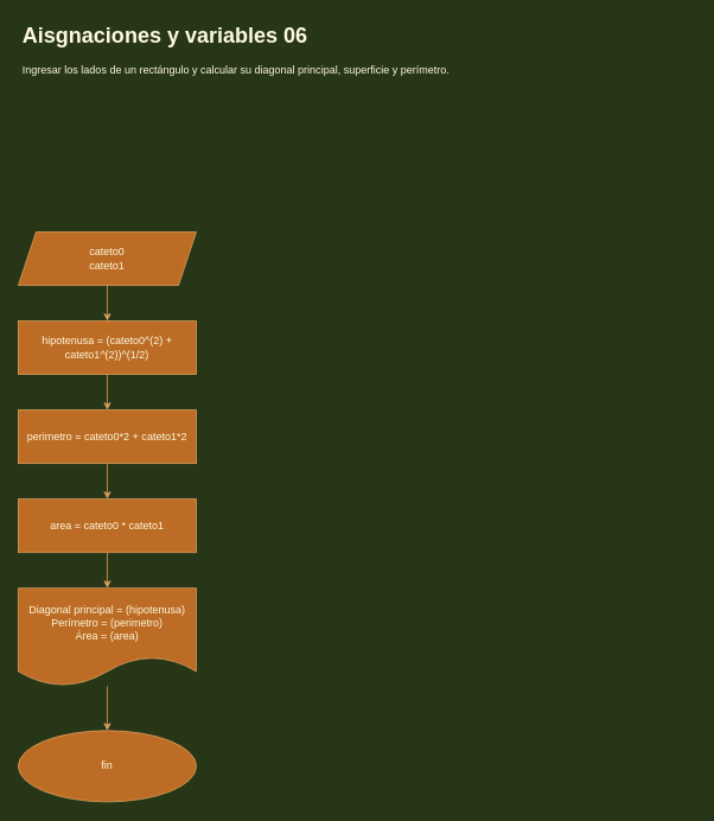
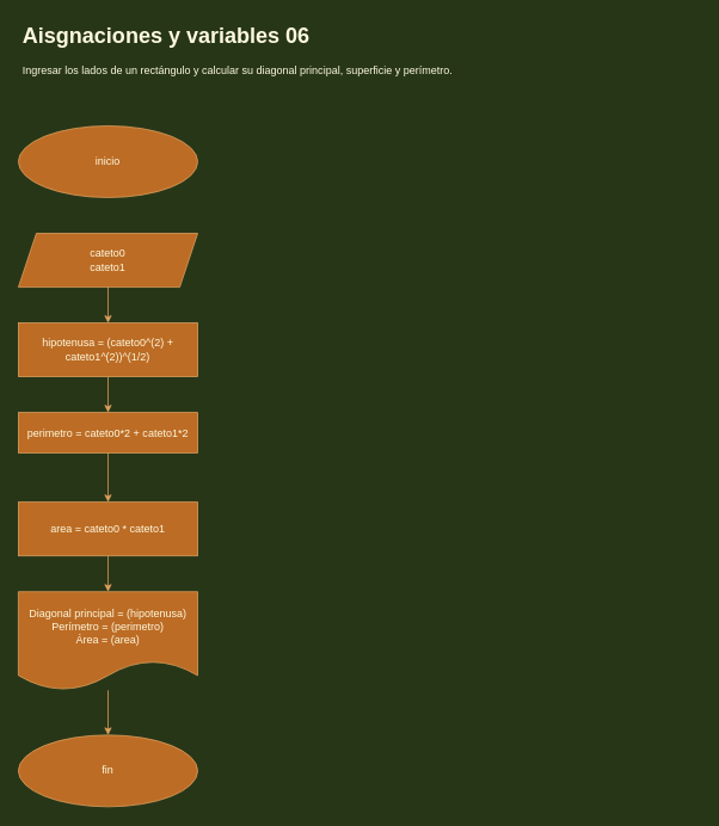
  <mxCell id="0" />
  <mxCell id="1" parent="0" />
  <mxCell id="2" value="&lt;h1&gt;Aisgnaciones y variables 06&lt;/h1&gt;&lt;p&gt;Ingresar los lados de un rectángulo y calcular su diagonal principal, superficie y perímetro.&lt;/p&gt;" style="text;html=1;strokeColor=none;fillColor=none;spacing=5;spacingTop=-20;whiteSpace=wrap;overflow=hidden;rounded=0;fontColor=#FEFAE0;" vertex="1" parent="1"><mxGeometry x="20" y="20" width="760" height="120" as="geometry" /></mxCell>
+ <mxCell id="3" value="inicio" style="ellipse;whiteSpace=wrap;html=1;fillColor=#BC6C25;strokeColor=#DDA15E;fontColor=#FEFAE0;" vertex="1" parent="1"><mxGeometry x="20" y="140" width="200" height="80" as="geometry" /></mxCell>
  <mxCell id="4" value="" style="edgeStyle=orthogonalEdgeStyle;rounded=0;orthogonalLoop=1;jettySize=auto;html=1;labelBackgroundColor=#283618;strokeColor=#DDA15E;fontColor=#FEFAE0;" edge="1" parent="1" source="5" target="7"><mxGeometry relative="1" as="geometry" /></mxCell>
  <mxCell id="5" value="cateto0&lt;br&gt;cateto1" style="shape=parallelogram;perimeter=parallelogramPerimeter;whiteSpace=wrap;html=1;fixedSize=1;fillColor=#BC6C25;strokeColor=#DDA15E;fontColor=#FEFAE0;" vertex="1" parent="1"><mxGeometry x="20" y="260" width="200" height="60" as="geometry" /></mxCell>
  <mxCell id="6" value="" style="edgeStyle=orthogonalEdgeStyle;rounded=0;orthogonalLoop=1;jettySize=auto;html=1;labelBackgroundColor=#283618;strokeColor=#DDA15E;fontColor=#FEFAE0;" edge="1" parent="1" source="7" target="9"><mxGeometry relative="1" as="geometry" /></mxCell>
  <mxCell id="7" value="hipotenusa = (cateto0^(2) + cateto1^(2))^(1/2)" style="whiteSpace=wrap;html=1;fillColor=#BC6C25;strokeColor=#DDA15E;fontColor=#FEFAE0;" vertex="1" parent="1"><mxGeometry x="20" y="360" width="200" height="60" as="geometry" /></mxCell>
  <mxCell id="8" value="" style="edgeStyle=orthogonalEdgeStyle;rounded=0;orthogonalLoop=1;jettySize=auto;html=1;labelBackgroundColor=#283618;strokeColor=#DDA15E;fontColor=#FEFAE0;" edge="1" parent="1" source="9" target="11"><mxGeometry relative="1" as="geometry" /></mxCell>
- <mxCell id="9" value="perimetro = cateto0*2 + cateto1*2" style="whiteSpace=wrap;html=1;fillColor=#BC6C25;strokeColor=#DDA15E;fontColor=#FEFAE0;" vertex="1" parent="1"><mxGeometry x="20" y="460" width="200" height="60" as="geometry" /></mxCell>
+ <mxCell id="9" value="perimetro = cateto0*2 + cateto1*2" style="whiteSpace=wrap;html=1;fillColor=#BC6C25;strokeColor=#DDA15E;fontColor=#FEFAE0;" vertex="1" parent="1"><mxGeometry x="20" y="460" width="200" height="45" as="geometry" /></mxCell>
  <mxCell id="10" value="" style="edgeStyle=orthogonalEdgeStyle;rounded=0;orthogonalLoop=1;jettySize=auto;html=1;labelBackgroundColor=#283618;strokeColor=#DDA15E;fontColor=#FEFAE0;" edge="1" parent="1" source="11" target="13"><mxGeometry relative="1" as="geometry" /></mxCell>
  <mxCell id="11" value="area = cateto0 * cateto1" style="whiteSpace=wrap;html=1;fillColor=#BC6C25;strokeColor=#DDA15E;fontColor=#FEFAE0;" vertex="1" parent="1"><mxGeometry x="20" y="560" width="200" height="60" as="geometry" /></mxCell>
  <mxCell id="12" value="" style="edgeStyle=orthogonalEdgeStyle;rounded=0;orthogonalLoop=1;jettySize=auto;html=1;labelBackgroundColor=#283618;strokeColor=#DDA15E;fontColor=#FEFAE0;" edge="1" parent="1" source="13" target="14"><mxGeometry relative="1" as="geometry" /></mxCell>
  <mxCell id="13" value="Diagonal principal = (hipotenusa)&lt;br&gt;Perímetro = (perimetro)&lt;br&gt;Área = (area)" style="shape=document;whiteSpace=wrap;html=1;boundedLbl=1;fillColor=#BC6C25;strokeColor=#DDA15E;fontColor=#FEFAE0;" vertex="1" parent="1"><mxGeometry x="20" y="660" width="200" height="110" as="geometry" /></mxCell>
  <mxCell id="14" value="fin" style="ellipse;whiteSpace=wrap;html=1;fillColor=#BC6C25;strokeColor=#DDA15E;fontColor=#FEFAE0;" vertex="1" parent="1"><mxGeometry x="20" y="820" width="200" height="80" as="geometry" /></mxCell>
